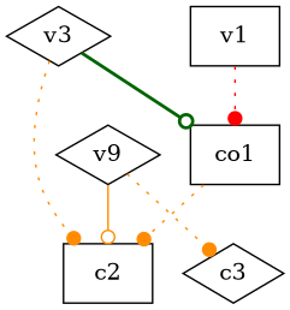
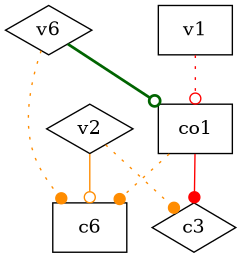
  strict digraph {
    node [shape=box]
    edge [arrowhead=dot color=darkorange style=dotted weight=1]
    v1
    co1
-   c2
+   c2 [label=c6]
    n4 [label=c3 shape=diamond]
-   v2 [shape=diamond label=v9]
-   v3 [shape=diamond]
-   v1 -> co1 [color=red]
+   v2 [shape=diamond]
+   v3 [shape=diamond label=v6]
+   v1 -> co1 [arrowhead=odot color=red]
    co1 -> c2
+   co1 -> n4 [color=red style=solid]
    v2 -> c2 [arrowhead=odot style=solid]
    v2 -> n4
    v3 -> co1 [arrowhead=odot color=darkgreen style=bold]
    v3 -> c2
  }
